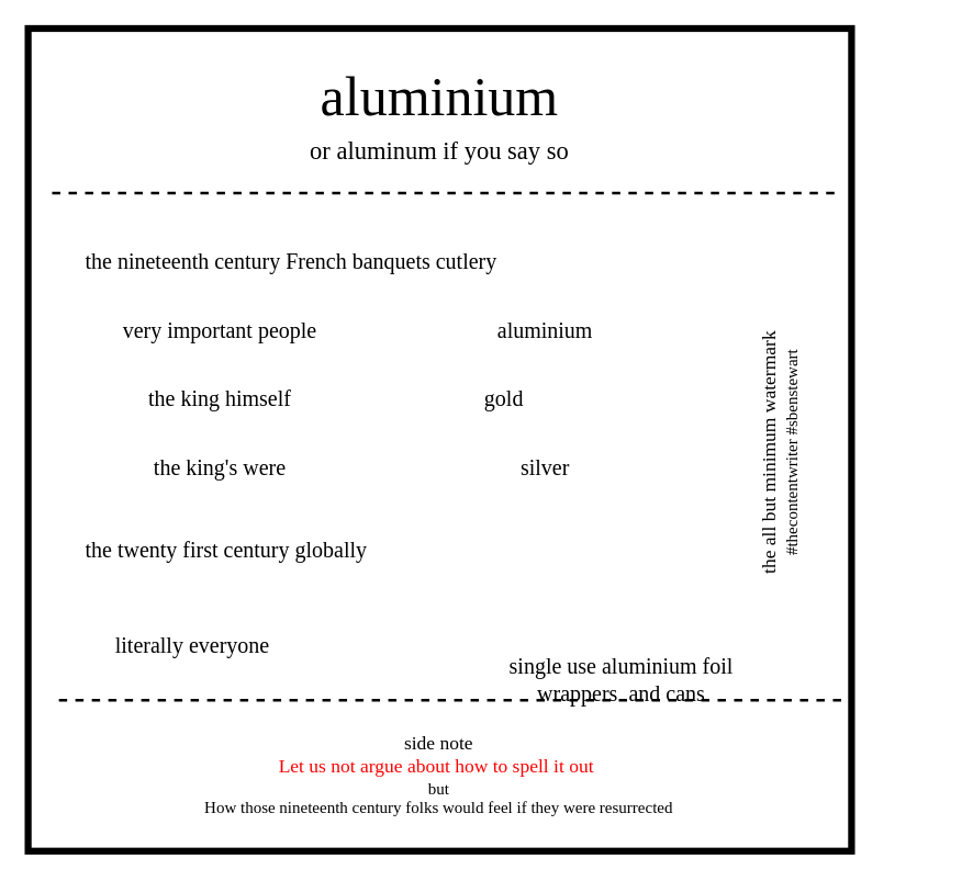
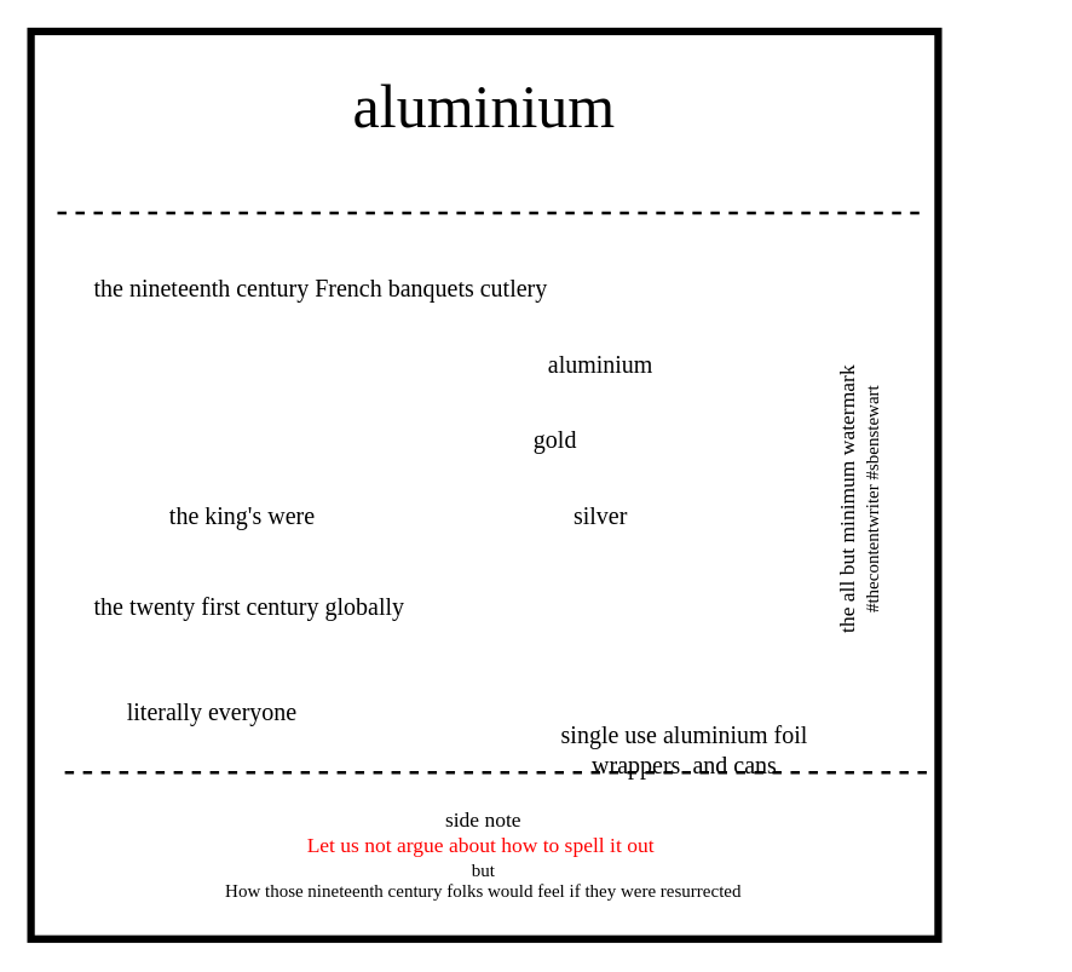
  <mxCell id="0" />
  <mxCell id="1" parent="0" />
  <mxCell id="2" value="" style="whiteSpace=wrap;html=1;aspect=fixed;strokeWidth=5;" parent="1" vertex="1"><mxGeometry x="20" y="20" width="600" height="600" as="geometry" /></mxCell>
  <mxCell id="3" value="&lt;font face=&quot;xkcd&quot;&gt;&lt;span style=&quot;font-size: 40px&quot;&gt;aluminium&lt;/span&gt;&lt;br&gt;&lt;/font&gt;" style="text;html=1;strokeColor=none;fillColor=none;align=center;verticalAlign=middle;whiteSpace=wrap;rounded=0;" parent="1" vertex="1"><mxGeometry x="20" y="60" width="600" height="20" as="geometry" /></mxCell>
- <mxCell id="4" value="&lt;font face=&quot;xkcd&quot;&gt;&lt;span style=&quot;font-size: 18px&quot;&gt;or&amp;nbsp;&lt;/span&gt;&lt;span style=&quot;font-size: 18px&quot;&gt;aluminum if you say so&lt;/span&gt;&lt;br&gt;&lt;/font&gt;" style="text;html=1;strokeColor=none;fillColor=none;align=center;verticalAlign=middle;whiteSpace=wrap;rounded=0;" parent="1" vertex="1"><mxGeometry x="20" y="100" width="600" height="20" as="geometry" /></mxCell>
  <mxCell id="5" value="" style="endArrow=none;dashed=1;html=1;strokeWidth=2;" parent="1" edge="1"><mxGeometry width="50" height="50" relative="1" as="geometry"><mxPoint x="607.5" y="140" as="sourcePoint" /><mxPoint x="32.5" y="140" as="targetPoint" /></mxGeometry></mxCell>
  <mxCell id="6" value="" style="endArrow=none;dashed=1;html=1;strokeWidth=2;" parent="1" edge="1"><mxGeometry width="50" height="50" relative="1" as="geometry"><mxPoint x="612.42" y="510" as="sourcePoint" /><mxPoint x="37.42" y="510" as="targetPoint" /></mxGeometry></mxCell>
  <mxCell id="7" value="&lt;font face=&quot;xkcd&quot;&gt;&lt;span style=&quot;font-size: 14px&quot;&gt;side note&lt;/span&gt;&lt;span style=&quot;font-size: 14px&quot;&gt;&lt;br&gt;&lt;/span&gt;&lt;/font&gt;&lt;font color=&quot;#ff0000&quot;&gt;&lt;font face=&quot;xkcd&quot;&gt;&lt;span style=&quot;font-size: 14px&quot;&gt;Let us not argue about how to spell it out&amp;nbsp;&lt;/span&gt;&lt;/font&gt;&lt;br&gt;&lt;/font&gt;&lt;font face=&quot;xkcd&quot;&gt;but&lt;br&gt;How those nineteenth century folks would feel if they were resurrected&lt;br&gt;&lt;/font&gt;" style="text;html=1;strokeColor=none;fillColor=none;align=center;verticalAlign=middle;whiteSpace=wrap;rounded=0;" parent="1" vertex="1"><mxGeometry x="37.41" y="530" width="565.17" height="70" as="geometry" /></mxCell>
  <mxCell id="8" style="edgeStyle=orthogonalEdgeStyle;rounded=0;orthogonalLoop=1;jettySize=auto;html=1;exitX=0.5;exitY=1;exitDx=0;exitDy=0;strokeWidth=2;" parent="1" edge="1"><mxGeometry relative="1" as="geometry"><mxPoint x="471" y="381" as="sourcePoint" /><mxPoint x="471" y="381" as="targetPoint" /></mxGeometry></mxCell>
  <mxCell id="9" value="&lt;font face=&quot;xkcd&quot;&gt;&lt;span style=&quot;font-size: 14px&quot;&gt;the all but minimum watermark&lt;/span&gt;&lt;/font&gt;&lt;font face=&quot;xkcd&quot;&gt;&lt;span style=&quot;font-size: 14px&quot;&gt;&lt;br&gt;&lt;/span&gt;#thecontentwriter #sbenstewart&lt;br&gt;&lt;/font&gt;" style="text;html=1;strokeColor=none;fillColor=none;align=center;verticalAlign=middle;whiteSpace=wrap;rounded=0;rotation=-90;" parent="1" vertex="1"><mxGeometry x="449.72" y="320" width="236.56" height="20" as="geometry" /></mxCell>
  <mxCell id="10" value="the nineteenth century French banquets cutlery" style="text;html=1;strokeColor=none;fillColor=none;align=left;verticalAlign=middle;whiteSpace=wrap;rounded=0;fontFamily=xkcd;fontSize=16;" vertex="1" parent="1"><mxGeometry x="59.99" y="170" width="470.33" height="40" as="geometry" /></mxCell>
- <mxCell id="11" value="very important people" style="text;html=1;strokeColor=none;fillColor=none;align=center;verticalAlign=middle;whiteSpace=wrap;rounded=0;fontFamily=xkcd;fontSize=16;" vertex="1" parent="1"><mxGeometry x="59.99" y="220" width="200.33" height="40" as="geometry" /></mxCell>
- <mxCell id="12" value="the king himself" style="text;html=1;strokeColor=none;fillColor=none;align=center;verticalAlign=middle;whiteSpace=wrap;rounded=0;fontFamily=xkcd;fontSize=16;" vertex="1" parent="1"><mxGeometry x="59.99" y="270" width="200.33" height="40" as="geometry" /></mxCell>
  <mxCell id="13" value="the king's were" style="text;html=1;strokeColor=none;fillColor=none;align=center;verticalAlign=middle;whiteSpace=wrap;rounded=0;fontFamily=xkcd;fontSize=16;" vertex="1" parent="1"><mxGeometry x="59.99" y="320" width="200.33" height="40" as="geometry" /></mxCell>
  <mxCell id="14" value="aluminium" style="text;html=1;strokeColor=none;fillColor=none;align=center;verticalAlign=middle;whiteSpace=wrap;rounded=0;fontFamily=xkcd;fontSize=16;" vertex="1" parent="1"><mxGeometry x="297.42" y="220" width="200.33" height="40" as="geometry" /></mxCell>
  <mxCell id="15" value="gold" style="text;html=1;strokeColor=none;fillColor=none;align=center;verticalAlign=middle;whiteSpace=wrap;rounded=0;fontFamily=xkcd;fontSize=16;" vertex="1" parent="1"><mxGeometry x="267.42" y="270" width="200.33" height="40" as="geometry" /></mxCell>
  <mxCell id="16" value="silver" style="text;html=1;strokeColor=none;fillColor=none;align=center;verticalAlign=middle;whiteSpace=wrap;rounded=0;fontFamily=xkcd;fontSize=16;" vertex="1" parent="1"><mxGeometry x="297.42" y="320" width="200.33" height="40" as="geometry" /></mxCell>
  <mxCell id="17" value="the twenty first century globally" style="text;html=1;strokeColor=none;fillColor=none;align=left;verticalAlign=middle;whiteSpace=wrap;rounded=0;fontFamily=xkcd;fontSize=16;" vertex="1" parent="1"><mxGeometry x="60" y="380" width="470.33" height="40" as="geometry" /></mxCell>
  <mxCell id="18" value="single use aluminium foil wrappers&amp;nbsp; and cans" style="text;html=1;strokeColor=none;fillColor=none;align=center;verticalAlign=middle;whiteSpace=wrap;rounded=0;fontFamily=xkcd;fontSize=16;" vertex="1" parent="1"><mxGeometry x="355" y="470" width="195.16" height="50" as="geometry" /></mxCell>
  <mxCell id="19" value="literally everyone" style="text;html=1;strokeColor=none;fillColor=none;align=center;verticalAlign=middle;whiteSpace=wrap;rounded=0;fontFamily=xkcd;fontSize=16;" vertex="1" parent="1"><mxGeometry x="39.99" y="450" width="200.33" height="40" as="geometry" /></mxCell>
